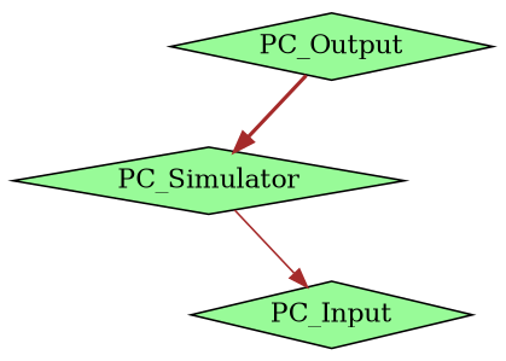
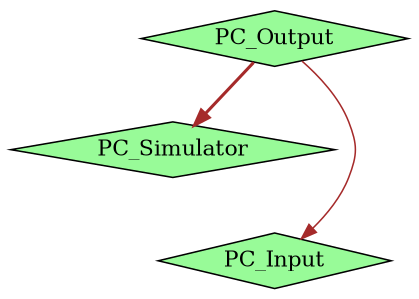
  digraph {
    node [color=black fillcolor=palegreen shape=diamond style=filled]
    edge [color=brown]
    PC_Output
    PC_Simulator
    PC_Input
    PC_Output -> PC_Simulator [style=bold]
-   PC_Simulator -> PC_Input [style=solid]
+   PC_Output -> PC_Input [style=solid]
  }
